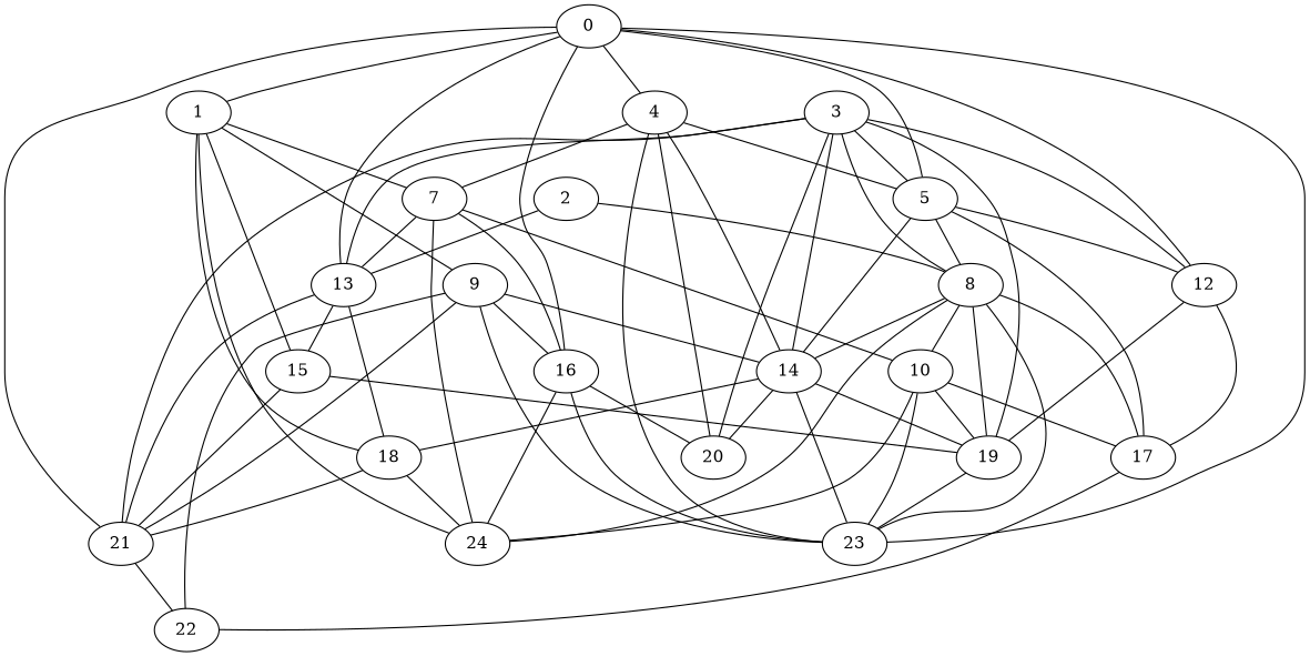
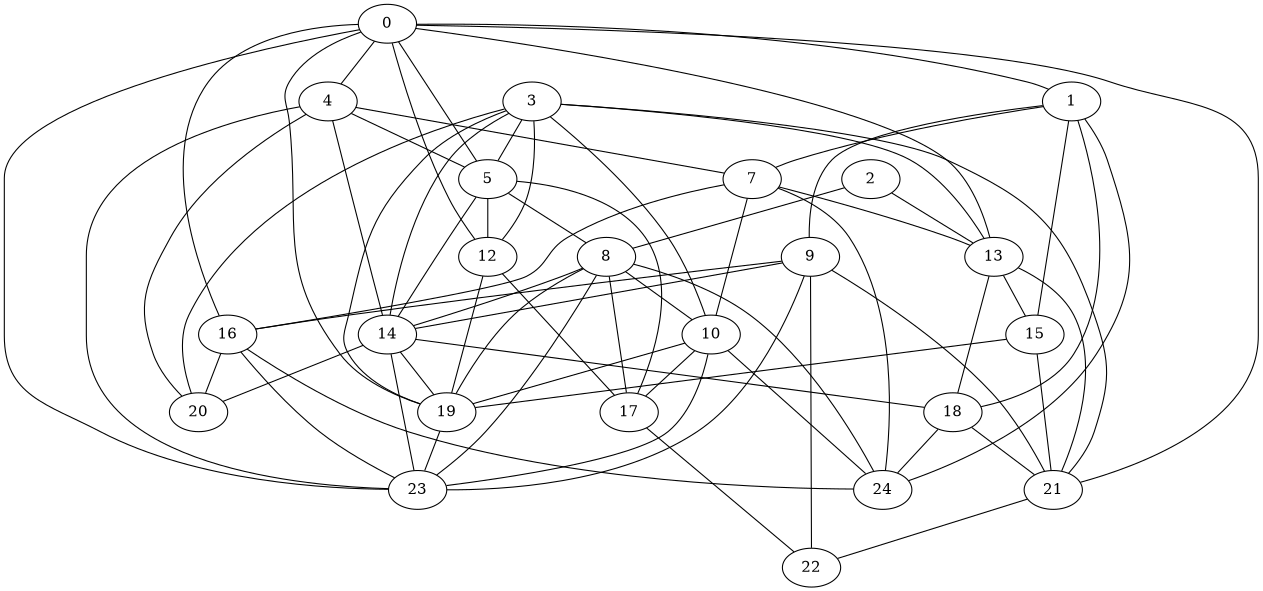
  strict graph {
    fontname="DejaVu Serif"
    node [fontname="DejaVu Serif"]
    edge [fontname="DejaVu Serif" is_available=True prob=1.0]
    0
    1
    4
    5
    12
    13
    16
    19
    21
    23
    7
    9
    15
    18
    24
    14
    20
    8
    17
    22
    10
    2
    3
    0 -- 1
    0 -- 4 [prob=0.574548152532]
    0 -- 5 [prob=0.280493831769]
    0 -- 12 [prob=0.445490189754]
    0 -- 13 [prob=0.0323380552207]
    0 -- 16 [prob=0.0320468382684]
+   0 -- 19 [prob=0.59798782375]
    0 -- 21 [prob=0.322738483914]
    0 -- 23 [prob=0.295015596048]
    1 -- 7 [prob=0.78277490448]
    1 -- 9
    1 -- 15
    1 -- 18 [prob=0.183951359317]
    1 -- 24
    4 -- 5
    4 -- 23 [prob=0.232635676274]
    4 -- 7 [prob=0.717689971114]
    4 -- 14
    4 -- 20 [prob=0.446439924569]
    5 -- 12 [prob=0.891313437273]
    5 -- 14 [prob=0.168887925198]
    5 -- 8
    5 -- 17 [prob=0.826994828413]
    12 -- 19 [prob=0.890691203223]
    12 -- 17 [prob=0.020287740318]
    13 -- 21 [prob=0.394825326175]
    13 -- 15 [prob=0.599308783143]
    13 -- 18 [prob=0.0302009361004]
    16 -- 23 [prob=0.339567544196]
    16 -- 24
    16 -- 20 [prob=0.667076708982]
    19 -- 23
    21 -- 22 [prob=0.645483568278]
    7 -- 13 [prob=0.806900087717]
    7 -- 16 [prob=0.371276916544]
    7 -- 24
    7 -- 10 [prob=0.29180208478]
    9 -- 16 [prob=0.111623520547]
    9 -- 21 [prob=0.855569089917]
    9 -- 23
    9 -- 14 [prob=0.38091479292]
    9 -- 22 [prob=0.0943090592138]
    15 -- 19
    15 -- 21 [prob=0.558340028998]
    18 -- 21
    18 -- 24
    14 -- 19
    14 -- 23 [prob=0.194505348463]
    14 -- 18 [prob=0.592449018283]
    14 -- 20 [prob=0.456451838612]
    8 -- 19 [prob=0.108890555142]
    8 -- 23
    8 -- 24 [prob=0.797843920625]
    8 -- 14 [prob=0.848520045284]
    8 -- 17 [prob=0.679250593888]
    8 -- 10
    17 -- 22 [prob=0.634223731308]
    10 -- 19 [prob=0.91950956775]
    10 -- 23 [prob=0.341170202413]
    10 -- 24 [prob=0.861107475254]
    10 -- 17 [prob=0.0294696448321]
    2 -- 13 [prob=0.841210311341]
    2 -- 8 [prob=0.291609296325]
    3 -- 5 [prob=0.691702196395]
    3 -- 12 [prob=0.391930657577]
    3 -- 13 [prob=0.610386276382]
    3 -- 19 [prob=0.121567717851]
    3 -- 21 [prob=0.136770205239]
    3 -- 14 [prob=0.623758702246]
    3 -- 20 [prob=0.313924369299]
-   3 -- 8 [prob=0.898857265943]
+   3 -- 10 [prob=0.898857265943]
  }
